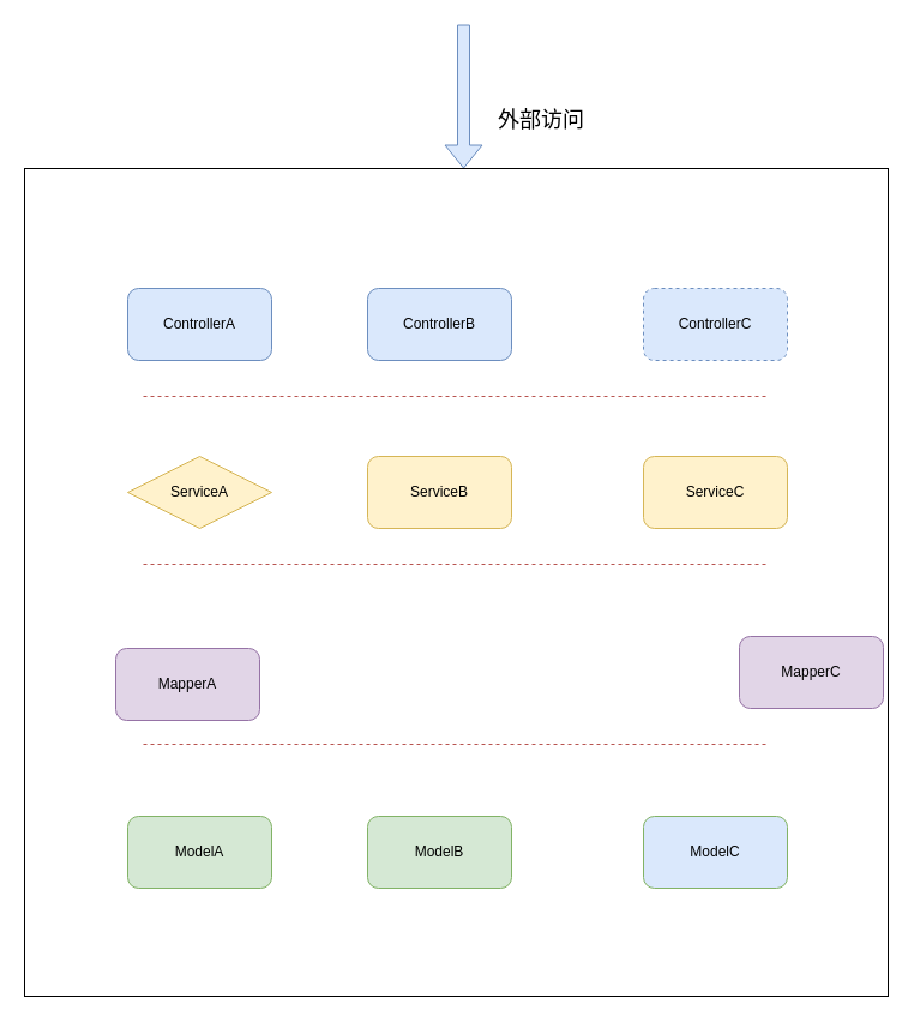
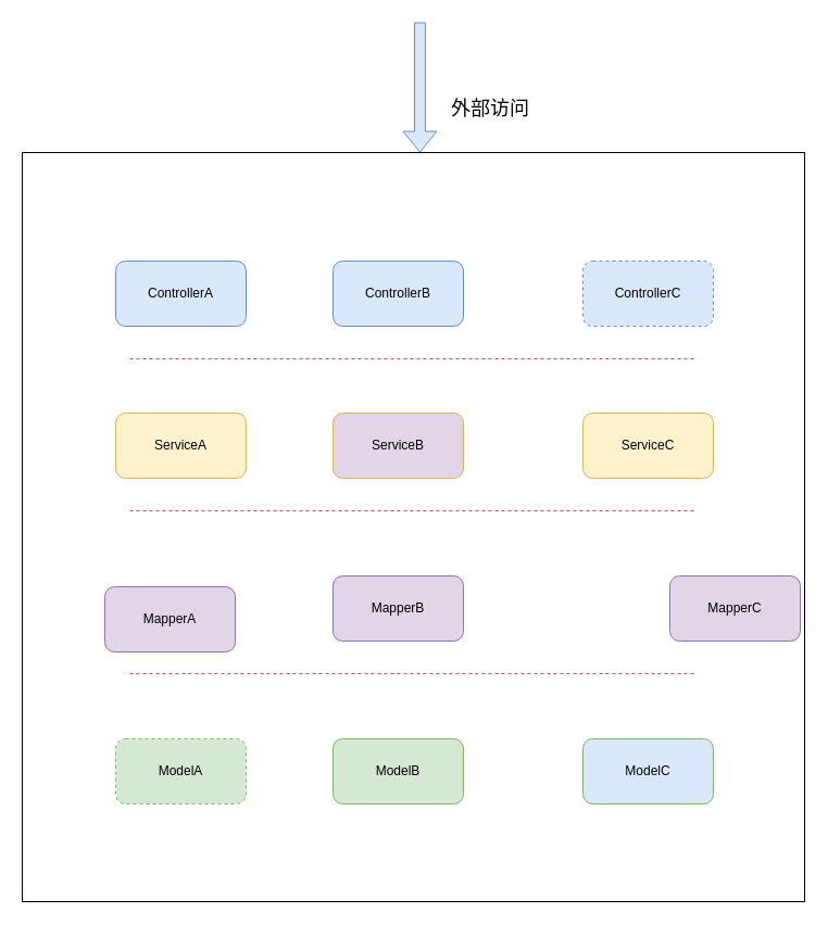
  <mxCell id="0" />
  <mxCell id="1" parent="0" />
  <mxCell id="2" value="" style="rounded=0;whiteSpace=wrap;html=1;" vertex="1" parent="1"><mxGeometry x="20" y="140" width="720" height="690" as="geometry" /></mxCell>
  <mxCell id="3" value="ControllerA" style="rounded=1;whiteSpace=wrap;html=1;fillColor=#dae8fc;strokeColor=#6c8ebf;" vertex="1" parent="1"><mxGeometry x="106" y="240" width="120" height="60" as="geometry" /></mxCell>
  <mxCell id="4" value="ControllerB" style="rounded=1;whiteSpace=wrap;html=1;fillColor=#dae8fc;strokeColor=#6c8ebf;" vertex="1" parent="1"><mxGeometry x="306" y="240" width="120" height="60" as="geometry" /></mxCell>
  <mxCell id="5" value="ControllerC" style="rounded=1;whiteSpace=wrap;html=1;fillColor=#dae8fc;strokeColor=#6c8ebf;dashed=1;" vertex="1" parent="1"><mxGeometry x="536" y="240" width="120" height="60" as="geometry" /></mxCell>
  <mxCell id="6" value="" style="endArrow=none;dashed=1;html=1;fillColor=#f8cecc;strokeColor=#b85450;" edge="1" parent="1"><mxGeometry width="50" height="50" relative="1" as="geometry"><mxPoint x="119" y="330" as="sourcePoint" /><mxPoint x="639" y="330" as="targetPoint" /></mxGeometry></mxCell>
- <mxCell id="7" value="ServiceA" style="rhombus;whiteSpace=wrap;html=1;fillColor=#fff2cc;strokeColor=#d6b656;" vertex="1" parent="1"><mxGeometry x="106" y="380" width="120" height="60" as="geometry" /></mxCell>
- <mxCell id="8" value="ServiceB" style="rounded=1;whiteSpace=wrap;html=1;fillColor=#fff2cc;strokeColor=#d6b656;" vertex="1" parent="1"><mxGeometry x="306" y="380" width="120" height="60" as="geometry" /></mxCell>
+ <mxCell id="7" value="ServiceA" style="rounded=1;whiteSpace=wrap;html=1;fillColor=#fff2cc;strokeColor=#d6b656;" vertex="1" parent="1"><mxGeometry x="106" y="380" width="120" height="60" as="geometry" /></mxCell>
+ <mxCell id="8" value="ServiceB" style="rounded=1;whiteSpace=wrap;html=1;fillColor=#e1d5e7;strokeColor=#d6b656;" vertex="1" parent="1"><mxGeometry x="306" y="380" width="120" height="60" as="geometry" /></mxCell>
  <mxCell id="9" value="ServiceC" style="rounded=1;whiteSpace=wrap;html=1;fillColor=#fff2cc;strokeColor=#d6b656;" vertex="1" parent="1"><mxGeometry x="536" y="380" width="120" height="60" as="geometry" /></mxCell>
  <mxCell id="10" value="" style="endArrow=none;dashed=1;html=1;fillColor=#f8cecc;strokeColor=#b85450;" edge="1" parent="1"><mxGeometry width="50" height="50" relative="1" as="geometry"><mxPoint x="119" y="470" as="sourcePoint" /><mxPoint x="639" y="470" as="targetPoint" /></mxGeometry></mxCell>
  <mxCell id="11" value="&lt;span&gt;MapperA&lt;/span&gt;" style="rounded=1;whiteSpace=wrap;html=1;fillColor=#e1d5e7;strokeColor=#9673a6;" vertex="1" parent="1"><mxGeometry x="96" y="540" width="120" height="60" as="geometry" /></mxCell>
+ <mxCell id="12" value="&lt;span&gt;MapperB&lt;/span&gt;" style="rounded=1;whiteSpace=wrap;html=1;fillColor=#e1d5e7;strokeColor=#9673a6;" vertex="1" parent="1"><mxGeometry x="306" y="530" width="120" height="60" as="geometry" /></mxCell>
  <mxCell id="13" value="&lt;span&gt;MapperC&lt;/span&gt;" style="rounded=1;whiteSpace=wrap;html=1;fillColor=#e1d5e7;strokeColor=#9673a6;" vertex="1" parent="1"><mxGeometry x="616" y="530" width="120" height="60" as="geometry" /></mxCell>
  <mxCell id="14" value="" style="endArrow=none;dashed=1;html=1;fillColor=#f8cecc;strokeColor=#b85450;" edge="1" parent="1"><mxGeometry width="50" height="50" relative="1" as="geometry"><mxPoint x="119" y="620" as="sourcePoint" /><mxPoint x="639" y="620" as="targetPoint" /></mxGeometry></mxCell>
- <mxCell id="15" value="ModelA" style="rounded=1;whiteSpace=wrap;html=1;fillColor=#d5e8d4;strokeColor=#82b366;" vertex="1" parent="1"><mxGeometry x="106" y="680" width="120" height="60" as="geometry" /></mxCell>
+ <mxCell id="15" value="ModelA" style="rounded=1;whiteSpace=wrap;html=1;fillColor=#d5e8d4;strokeColor=#82b366;dashed=1;" vertex="1" parent="1"><mxGeometry x="106" y="680" width="120" height="60" as="geometry" /></mxCell>
  <mxCell id="16" value="&lt;span&gt;ModelB&lt;/span&gt;" style="rounded=1;whiteSpace=wrap;html=1;fillColor=#d5e8d4;strokeColor=#82b366;" vertex="1" parent="1"><mxGeometry x="306" y="680" width="120" height="60" as="geometry" /></mxCell>
  <mxCell id="17" value="&lt;span&gt;ModelC&lt;/span&gt;" style="rounded=1;whiteSpace=wrap;html=1;fillColor=#dae8fc;strokeColor=#82b366;" vertex="1" parent="1"><mxGeometry x="536" y="680" width="120" height="60" as="geometry" /></mxCell>
  <mxCell id="18" value="" style="shape=flexArrow;endArrow=classic;html=1;entryX=0.5;entryY=0;entryDx=0;entryDy=0;fillColor=#dae8fc;strokeColor=#6c8ebf;" edge="1" parent="1"><mxGeometry width="50" height="50" relative="1" as="geometry"><mxPoint x="386" y="20" as="sourcePoint" /><mxPoint x="386" y="140" as="targetPoint" /></mxGeometry></mxCell>
  <mxCell id="19" value="&lt;font style=&quot;font-size: 18px&quot;&gt;外部访问&lt;/font&gt;" style="text;html=1;strokeColor=none;fillColor=none;align=center;verticalAlign=middle;whiteSpace=wrap;rounded=0;fontSize=16;" vertex="1" parent="1"><mxGeometry x="386" y="90" width="130" height="20" as="geometry" /></mxCell>
